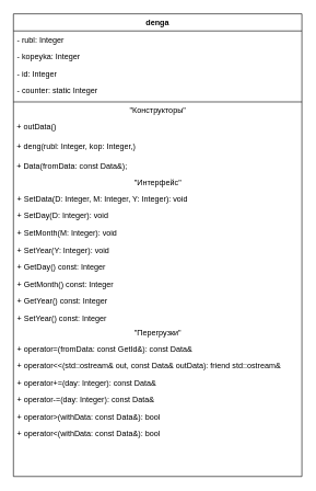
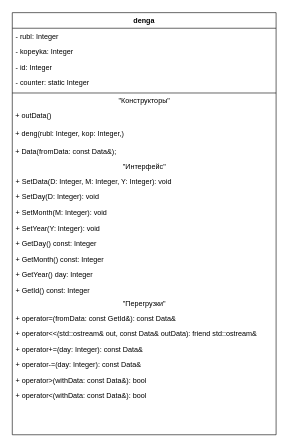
  <mxCell id="0" />
  <mxCell id="1" parent="0" />
  <mxCell id="2" value="denga" style="swimlane;fontStyle=1;align=center;verticalAlign=top;childLayout=stackLayout;horizontal=1;startSize=26;horizontalStack=0;resizeParent=1;resizeLast=0;collapsible=1;marginBottom=0;rounded=0;shadow=0;strokeWidth=1;" parent="1" vertex="1"><mxGeometry x="20" y="20" width="440" height="704" as="geometry"><mxRectangle x="230" y="140" width="160" height="26" as="alternateBounds" /></mxGeometry></mxCell>
  <mxCell id="3" value="- rubl: Integer" style="text;align=left;verticalAlign=top;spacingLeft=4;spacingRight=4;overflow=hidden;rotatable=0;points=[[0,0.5],[1,0.5]];portConstraint=eastwest;" parent="2" vertex="1"><mxGeometry y="26" width="440" height="26" as="geometry" /></mxCell>
  <mxCell id="4" value="- kopeyka: Integer" style="text;align=left;verticalAlign=top;spacingLeft=4;spacingRight=4;overflow=hidden;rotatable=0;points=[[0,0.5],[1,0.5]];portConstraint=eastwest;rounded=0;shadow=0;html=0;" parent="2" vertex="1"><mxGeometry y="52" width="440" height="26" as="geometry" /></mxCell>
  <mxCell id="5" value="- id: Integer" style="text;align=left;verticalAlign=top;spacingLeft=4;spacingRight=4;overflow=hidden;rotatable=0;points=[[0,0.5],[1,0.5]];portConstraint=eastwest;rounded=0;shadow=0;html=0;" parent="2" vertex="1"><mxGeometry y="78" width="440" height="26" as="geometry" /></mxCell>
  <mxCell id="6" value="- counter: static Integer" style="text;align=left;verticalAlign=top;spacingLeft=4;spacingRight=4;overflow=hidden;rotatable=0;points=[[0,0.5],[1,0.5]];portConstraint=eastwest;rounded=0;shadow=0;html=0;" parent="2" vertex="1"><mxGeometry y="104" width="440" height="26" as="geometry" /></mxCell>
  <mxCell id="7" value="" style="line;html=1;strokeWidth=1;align=left;verticalAlign=middle;spacingTop=-1;spacingLeft=3;spacingRight=3;rotatable=0;labelPosition=right;points=[];portConstraint=eastwest;" parent="2" vertex="1"><mxGeometry y="130" width="440" height="8" as="geometry" /></mxCell>
  <mxCell id="8" value="&quot;Конструкторы&quot;" style="text;html=1;align=center;verticalAlign=middle;resizable=0;points=[];autosize=1;strokeColor=none;fillColor=none;" parent="2" vertex="1"><mxGeometry y="138" width="440" height="20" as="geometry" /></mxCell>
  <mxCell id="9" value="&amp;nbsp;+ outData()" style="text;whiteSpace=wrap;html=1;" parent="2" vertex="1"><mxGeometry y="158" width="440" height="30" as="geometry" /></mxCell>
  <mxCell id="10" value="&amp;nbsp;+ deng(rubl&lt;span&gt;: Integer, kop: Integer,&lt;/span&gt;)" style="text;whiteSpace=wrap;html=1;" parent="2" vertex="1"><mxGeometry y="188" width="440" height="30" as="geometry" /></mxCell>
  <mxCell id="11" value="&amp;nbsp;+ Data(&lt;span&gt;fromData: const Data&amp;amp;&lt;/span&gt;);" style="text;whiteSpace=wrap;html=1;" parent="2" vertex="1"><mxGeometry y="218" width="440" height="30" as="geometry" /></mxCell>
  <mxCell id="12" value="&quot;Интерфейс&quot;" style="text;html=1;align=center;verticalAlign=middle;resizable=0;points=[];autosize=1;strokeColor=none;fillColor=none;" parent="2" vertex="1"><mxGeometry y="248" width="440" height="20" as="geometry" /></mxCell>
  <mxCell id="13" value="+ SetData(D: Integer, M: Integer, Y: Integer): void        " style="text;strokeColor=none;fillColor=none;align=left;verticalAlign=top;spacingLeft=4;spacingRight=4;overflow=hidden;rotatable=0;points=[[0,0.5],[1,0.5]];portConstraint=eastwest;" parent="2" vertex="1"><mxGeometry y="268" width="440" height="26" as="geometry" /></mxCell>
  <mxCell id="14" value="+ SetDay(D: Integer): void " style="text;strokeColor=none;fillColor=none;align=left;verticalAlign=top;spacingLeft=4;spacingRight=4;overflow=hidden;rotatable=0;points=[[0,0.5],[1,0.5]];portConstraint=eastwest;" parent="2" vertex="1"><mxGeometry y="294" width="440" height="26" as="geometry" /></mxCell>
  <mxCell id="15" value="+ SetMonth(M: Integer): void " style="text;strokeColor=none;fillColor=none;align=left;verticalAlign=top;spacingLeft=4;spacingRight=4;overflow=hidden;rotatable=0;points=[[0,0.5],[1,0.5]];portConstraint=eastwest;" parent="2" vertex="1"><mxGeometry y="320" width="440" height="26" as="geometry" /></mxCell>
  <mxCell id="16" value="+ SetYear(Y: Integer): void " style="text;strokeColor=none;fillColor=none;align=left;verticalAlign=top;spacingLeft=4;spacingRight=4;overflow=hidden;rotatable=0;points=[[0,0.5],[1,0.5]];portConstraint=eastwest;" parent="2" vertex="1"><mxGeometry y="346" width="440" height="26" as="geometry" /></mxCell>
  <mxCell id="17" value="+ GetDay() const: Integer" style="text;strokeColor=none;fillColor=none;align=left;verticalAlign=top;spacingLeft=4;spacingRight=4;overflow=hidden;rotatable=0;points=[[0,0.5],[1,0.5]];portConstraint=eastwest;" parent="2" vertex="1"><mxGeometry y="372" width="440" height="26" as="geometry" /></mxCell>
  <mxCell id="18" value="+ GetMonth() const: Integer        " style="text;strokeColor=none;fillColor=none;align=left;verticalAlign=top;spacingLeft=4;spacingRight=4;overflow=hidden;rotatable=0;points=[[0,0.5],[1,0.5]];portConstraint=eastwest;" parent="2" vertex="1"><mxGeometry y="398" width="440" height="26" as="geometry" /></mxCell>
- <mxCell id="19" value="+ GetYear() const: Integer" style="text;strokeColor=none;fillColor=none;align=left;verticalAlign=top;spacingLeft=4;spacingRight=4;overflow=hidden;rotatable=0;points=[[0,0.5],[1,0.5]];portConstraint=eastwest;" parent="2" vertex="1"><mxGeometry y="424" width="440" height="26" as="geometry" /></mxCell>
- <mxCell id="20" value="+ SetYear() const: Integer" style="text;strokeColor=none;fillColor=none;align=left;verticalAlign=top;spacingLeft=4;spacingRight=4;overflow=hidden;rotatable=0;points=[[0,0.5],[1,0.5]];portConstraint=eastwest;" parent="2" vertex="1"><mxGeometry y="450" width="440" height="26" as="geometry" /></mxCell>
+ <mxCell id="19" value="+ GetYear() day: Integer" style="text;strokeColor=none;fillColor=none;align=left;verticalAlign=top;spacingLeft=4;spacingRight=4;overflow=hidden;rotatable=0;points=[[0,0.5],[1,0.5]];portConstraint=eastwest;" parent="2" vertex="1"><mxGeometry y="424" width="440" height="26" as="geometry" /></mxCell>
+ <mxCell id="20" value="+ GetId() const: Integer" style="text;strokeColor=none;fillColor=none;align=left;verticalAlign=top;spacingLeft=4;spacingRight=4;overflow=hidden;rotatable=0;points=[[0,0.5],[1,0.5]];portConstraint=eastwest;" parent="2" vertex="1"><mxGeometry y="450" width="440" height="26" as="geometry" /></mxCell>
  <mxCell id="21" value="&quot;Перегрузки&quot;" style="text;html=1;align=center;verticalAlign=middle;resizable=0;points=[];autosize=1;strokeColor=none;fillColor=none;" parent="2" vertex="1"><mxGeometry y="476" width="440" height="20" as="geometry" /></mxCell>
  <mxCell id="22" value="+ operator=(fromData: const GetId&amp;): const Data&amp;" style="text;strokeColor=none;fillColor=none;align=left;verticalAlign=top;spacingLeft=4;spacingRight=4;overflow=hidden;rotatable=0;points=[[0,0.5],[1,0.5]];portConstraint=eastwest;" parent="2" vertex="1"><mxGeometry y="496" width="440" height="26" as="geometry" /></mxCell>
  <mxCell id="23" value="+ operator&lt;&lt;(std::ostream&amp; out, const Data&amp; outData): friend std::ostream&amp;" style="text;strokeColor=none;fillColor=none;align=left;verticalAlign=top;spacingLeft=4;spacingRight=4;overflow=hidden;rotatable=0;points=[[0,0.5],[1,0.5]];portConstraint=eastwest;" parent="2" vertex="1"><mxGeometry y="522" width="440" height="26" as="geometry" /></mxCell>
  <mxCell id="24" value="+ operator+=(day: Integer): const Data&amp;" style="text;strokeColor=none;fillColor=none;align=left;verticalAlign=top;spacingLeft=4;spacingRight=4;overflow=hidden;rotatable=0;points=[[0,0.5],[1,0.5]];portConstraint=eastwest;" parent="2" vertex="1"><mxGeometry y="548" width="440" height="26" as="geometry" /></mxCell>
  <mxCell id="25" value="+ operator-=(day: Integer): const Data&amp;" style="text;strokeColor=none;fillColor=none;align=left;verticalAlign=top;spacingLeft=4;spacingRight=4;overflow=hidden;rotatable=0;points=[[0,0.5],[1,0.5]];portConstraint=eastwest;" parent="2" vertex="1"><mxGeometry y="574" width="440" height="26" as="geometry" /></mxCell>
  <mxCell id="26" value="+ operator&gt;(withData: const Data&amp;): bool" style="text;strokeColor=none;fillColor=none;align=left;verticalAlign=top;spacingLeft=4;spacingRight=4;overflow=hidden;rotatable=0;points=[[0,0.5],[1,0.5]];portConstraint=eastwest;" parent="2" vertex="1"><mxGeometry y="600" width="440" height="26" as="geometry" /></mxCell>
  <mxCell id="27" value="+ operator&lt;(withData: const Data&amp;): bool" style="text;strokeColor=none;fillColor=none;align=left;verticalAlign=top;spacingLeft=4;spacingRight=4;overflow=hidden;rotatable=0;points=[[0,0.5],[1,0.5]];portConstraint=eastwest;" parent="2" vertex="1"><mxGeometry y="626" width="440" height="26" as="geometry" /></mxCell>
